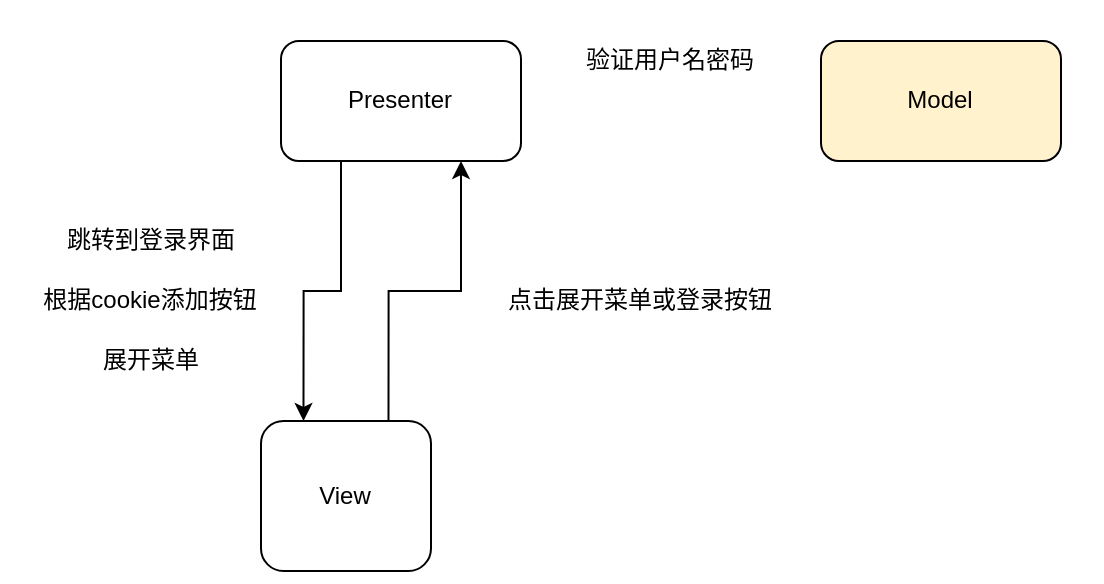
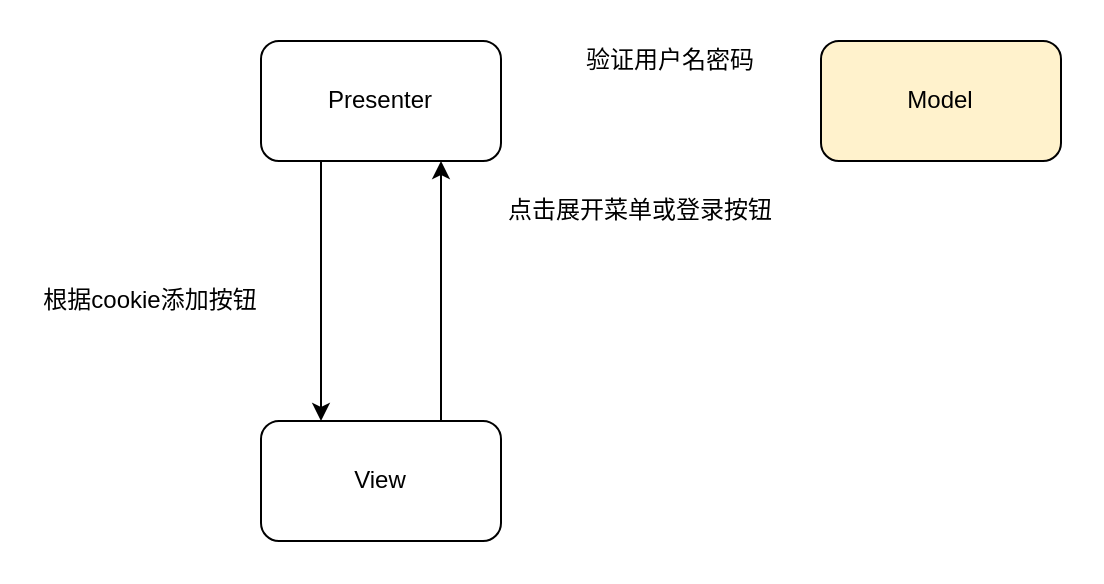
  <mxCell id="0" />
  <mxCell id="1" parent="0" />
  <mxCell id="2" style="edgeStyle=orthogonalEdgeStyle;rounded=0;orthogonalLoop=1;jettySize=auto;html=1;exitX=0.25;exitY=1;exitDx=0;exitDy=0;entryX=0.25;entryY=0;entryDx=0;entryDy=0;" edge="1" parent="1" source="3" target="5"><mxGeometry relative="1" as="geometry" /></mxCell>
- <mxCell id="3" value="Presenter" style="rounded=1;whiteSpace=wrap;html=1;" vertex="1" parent="1"><mxGeometry x="140" y="20" width="120" height="60" as="geometry" /></mxCell>
+ <mxCell id="3" value="Presenter" style="rounded=1;whiteSpace=wrap;html=1;" vertex="1" parent="1"><mxGeometry x="130" y="20" width="120" height="60" as="geometry" /></mxCell>
  <mxCell id="4" style="edgeStyle=orthogonalEdgeStyle;rounded=0;orthogonalLoop=1;jettySize=auto;html=1;exitX=0.75;exitY=0;exitDx=0;exitDy=0;entryX=0.75;entryY=1;entryDx=0;entryDy=0;" edge="1" parent="1" source="5" target="3"><mxGeometry relative="1" as="geometry" /></mxCell>
- <mxCell id="5" value="View" style="rounded=1;whiteSpace=wrap;html=1;" vertex="1" parent="1"><mxGeometry x="130" y="210" width="85" height="75" as="geometry" /></mxCell>
+ <mxCell id="5" value="View" style="rounded=1;whiteSpace=wrap;html=1;" vertex="1" parent="1"><mxGeometry x="130" y="210" width="120" height="60" as="geometry" /></mxCell>
  <mxCell id="6" value="根据cookie添加按钮" style="text;html=1;strokeColor=none;fillColor=none;align=center;verticalAlign=middle;whiteSpace=wrap;rounded=0;" vertex="1" parent="1"><mxGeometry x="20" y="140" width="110" height="20" as="geometry" /></mxCell>
- <mxCell id="7" value="点击展开菜单或登录按钮" style="text;html=1;strokeColor=none;fillColor=none;align=center;verticalAlign=middle;whiteSpace=wrap;rounded=0;" vertex="1" parent="1"><mxGeometry x="250" y="140" width="140" height="20" as="geometry" /></mxCell>
+ <mxCell id="7" value="点击展开菜单或登录按钮" style="text;html=1;strokeColor=none;fillColor=none;align=center;verticalAlign=middle;whiteSpace=wrap;rounded=0;" vertex="1" parent="1"><mxGeometry x="250" y="95" width="140" height="20" as="geometry" /></mxCell>
  <mxCell id="8" value="Model" style="rounded=1;whiteSpace=wrap;html=1;fillColor=#fff2cc;" vertex="1" parent="1"><mxGeometry x="410" y="20" width="120" height="60" as="geometry" /></mxCell>
  <mxCell id="9" value="验证用户名密码" style="text;html=1;strokeColor=none;fillColor=none;align=center;verticalAlign=middle;whiteSpace=wrap;rounded=0;" vertex="1" parent="1"><mxGeometry x="290" y="20" width="90" height="20" as="geometry" /></mxCell>
- <mxCell id="10" value="展开菜单" style="text;html=1;strokeColor=none;fillColor=none;align=center;verticalAlign=middle;whiteSpace=wrap;rounded=0;" vertex="1" parent="1"><mxGeometry x="47.5" y="170" width="55" height="20" as="geometry" /></mxCell>
- <mxCell id="11" value="跳转到登录界面" style="text;html=1;strokeColor=none;fillColor=none;align=center;verticalAlign=middle;whiteSpace=wrap;rounded=0;" vertex="1" parent="1"><mxGeometry x="27.5" y="110" width="95" height="20" as="geometry" /></mxCell>
